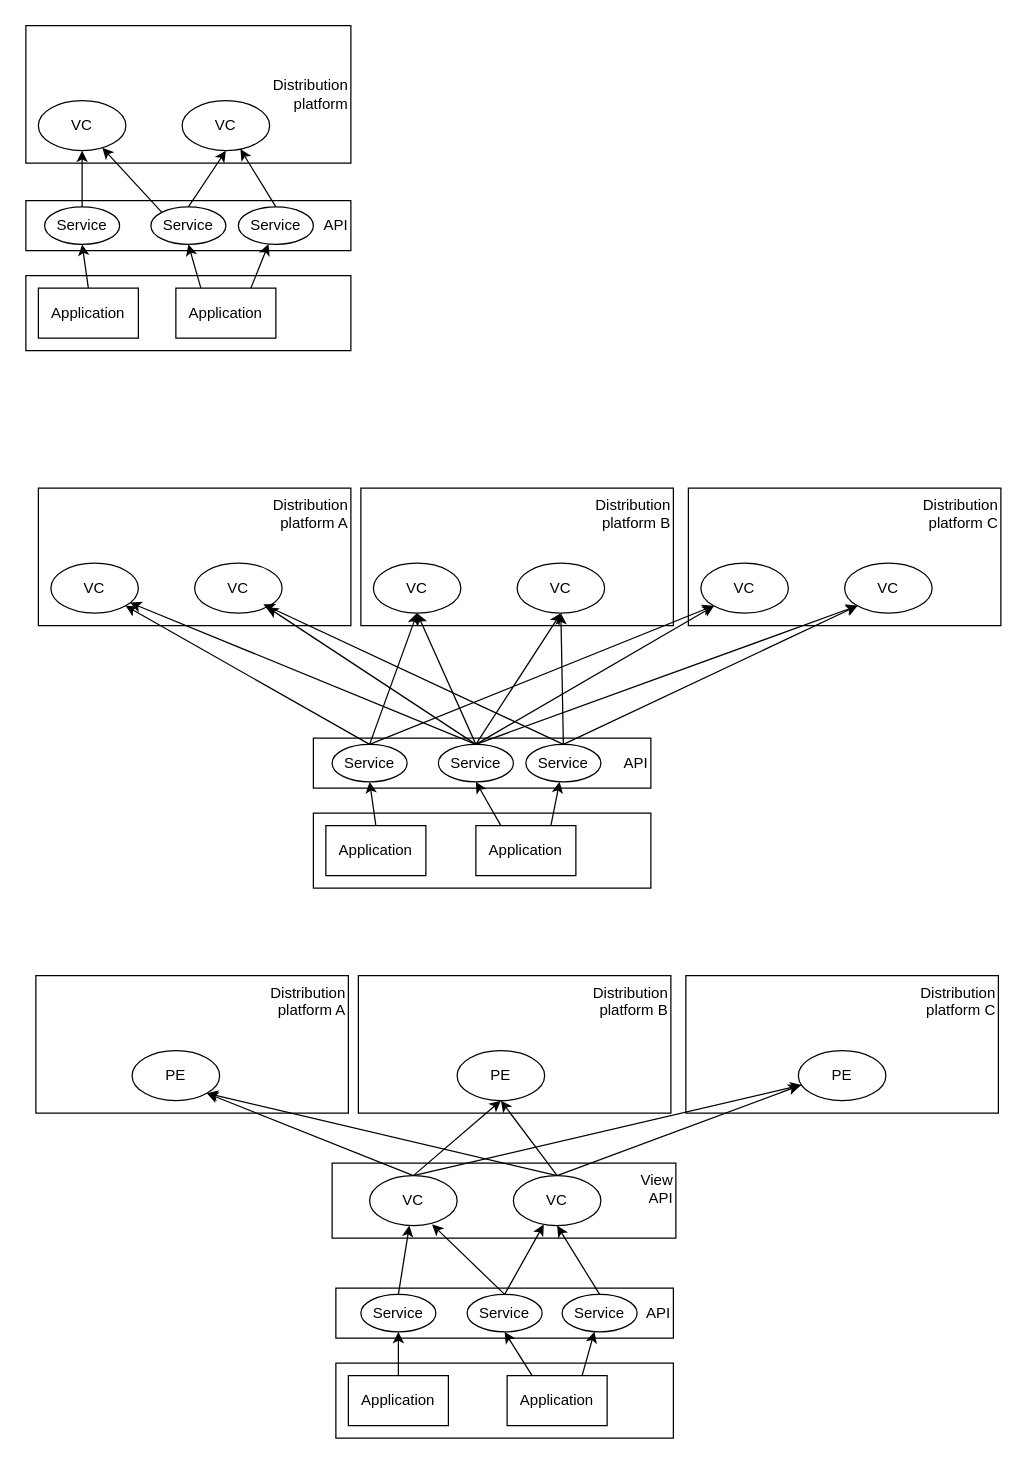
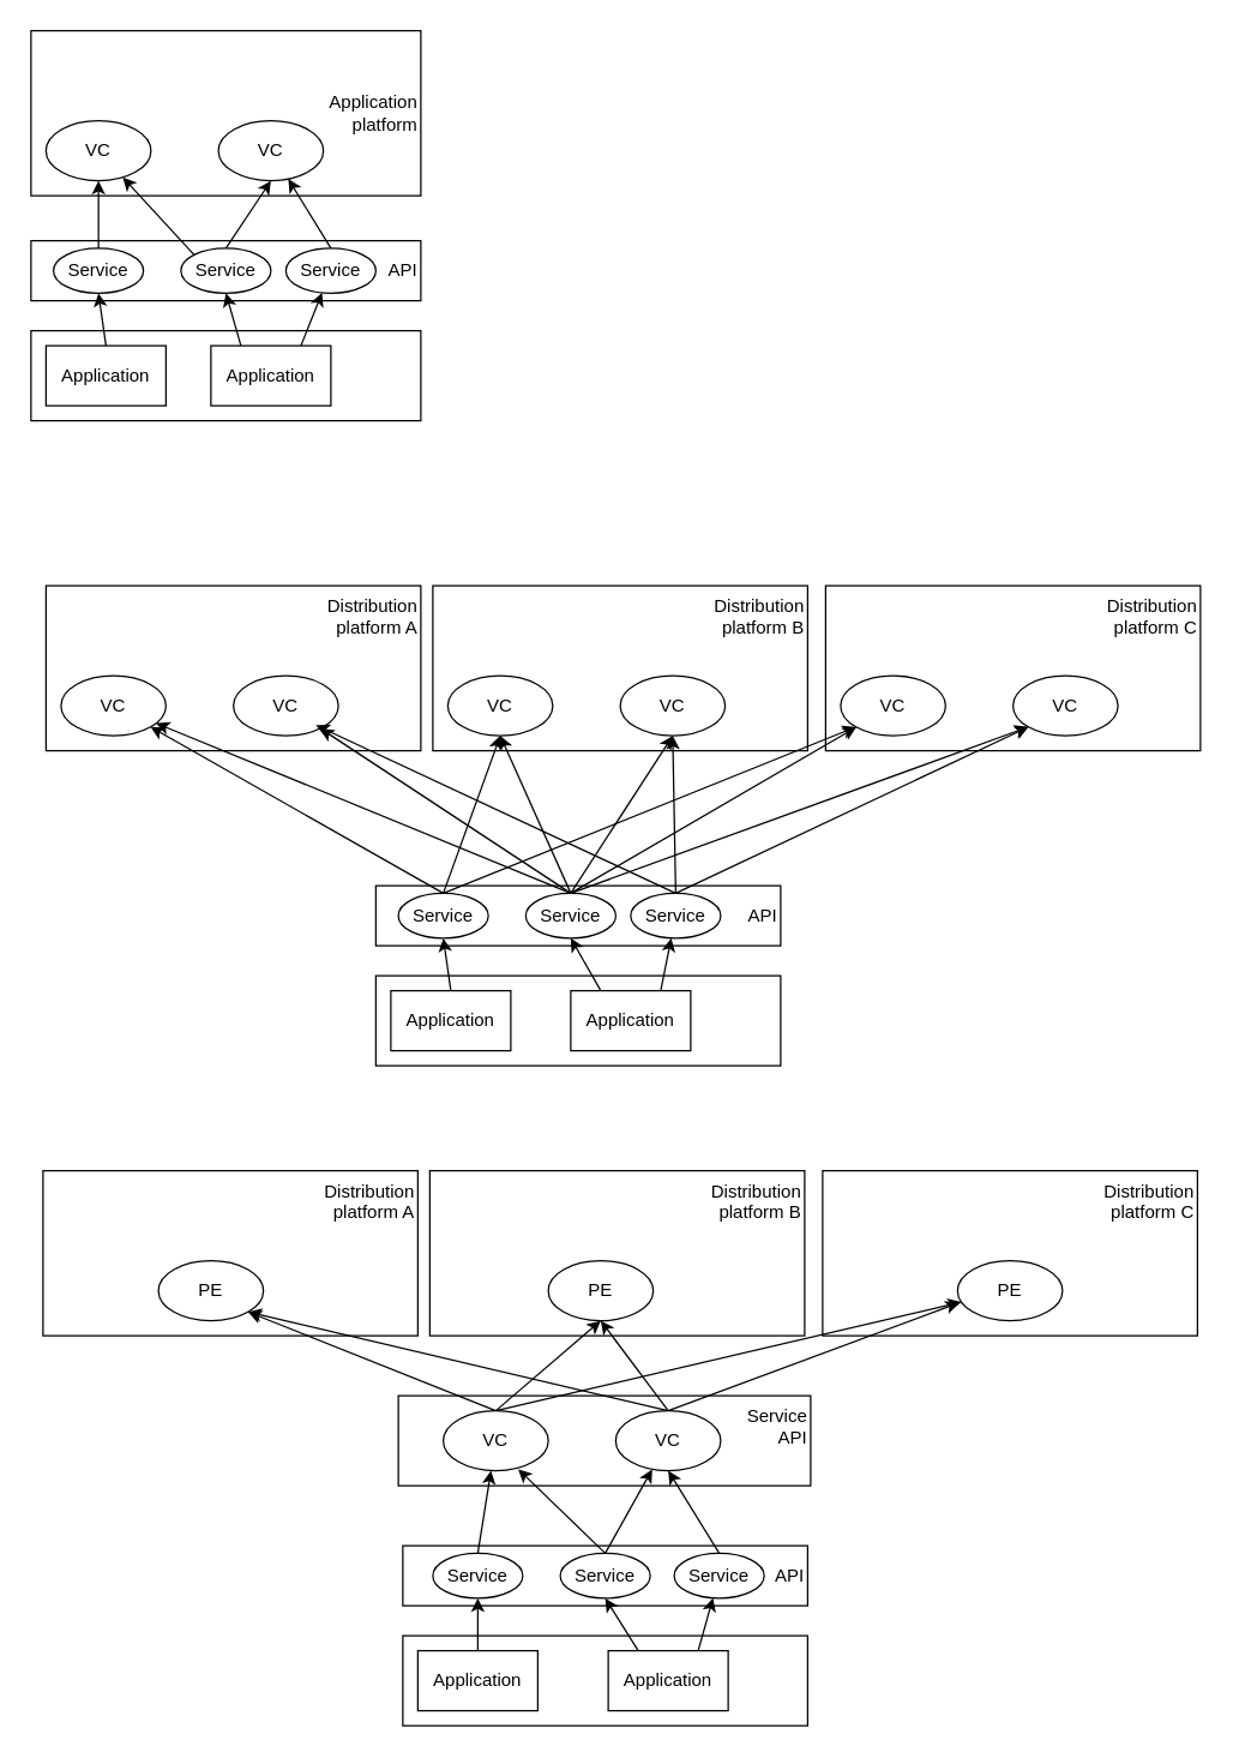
  <mxCell id="0" />
  <mxCell id="1" parent="0" />
- <mxCell id="2" value="View&lt;br&gt;API" style="rounded=0;whiteSpace=wrap;html=1;align=right;verticalAlign=top;" vertex="1" parent="1"><mxGeometry x="265" y="930" width="275" height="60" as="geometry" /></mxCell>
+ <mxCell id="2" value="Service&lt;br&gt;API" style="rounded=0;whiteSpace=wrap;html=1;align=right;verticalAlign=top;" vertex="1" parent="1"><mxGeometry x="265" y="930" width="275" height="60" as="geometry" /></mxCell>
  <mxCell id="3" value="Distribution &lt;br&gt;platform C" style="rounded=0;whiteSpace=wrap;html=1;align=right;verticalAlign=top;" vertex="1" parent="1"><mxGeometry x="550" y="390" width="250" height="110" as="geometry" /></mxCell>
  <mxCell id="4" value="Distribution &lt;br&gt;platform B" style="rounded=0;whiteSpace=wrap;html=1;align=right;verticalAlign=top;" vertex="1" parent="1"><mxGeometry x="288" y="390" width="250" height="110" as="geometry" /></mxCell>
- <mxCell id="5" value="Distribution &lt;br&gt;platform" style="rounded=0;whiteSpace=wrap;html=1;align=right;" vertex="1" parent="1"><mxGeometry x="20" y="20" width="260" height="110" as="geometry" /></mxCell>
+ <mxCell id="5" value="Application &lt;br&gt;platform" style="rounded=0;whiteSpace=wrap;html=1;align=right;" vertex="1" parent="1"><mxGeometry x="20" y="20" width="260" height="110" as="geometry" /></mxCell>
  <mxCell id="6" value="API" style="rounded=0;whiteSpace=wrap;html=1;align=right;" vertex="1" parent="1"><mxGeometry x="20" y="160" width="260" height="40" as="geometry" /></mxCell>
  <mxCell id="7" value="" style="rounded=0;whiteSpace=wrap;html=1;" vertex="1" parent="1"><mxGeometry x="20" y="220" width="260" height="60" as="geometry" /></mxCell>
  <mxCell id="8" value="VC" style="ellipse;whiteSpace=wrap;html=1;" vertex="1" parent="1"><mxGeometry x="30" y="80" width="70" height="40" as="geometry" /></mxCell>
  <mxCell id="9" style="edgeStyle=none;rounded=0;orthogonalLoop=1;jettySize=auto;html=1;exitX=0.5;exitY=0;exitDx=0;exitDy=0;entryX=0.5;entryY=1;entryDx=0;entryDy=0;" edge="1" parent="1" source="10" target="8"><mxGeometry relative="1" as="geometry" /></mxCell>
  <mxCell id="10" value="Service" style="ellipse;whiteSpace=wrap;html=1;" vertex="1" parent="1"><mxGeometry x="35" y="165" width="60" height="30" as="geometry" /></mxCell>
  <mxCell id="11" style="rounded=0;orthogonalLoop=1;jettySize=auto;html=1;exitX=0.5;exitY=0;exitDx=0;exitDy=0;entryX=0.5;entryY=1;entryDx=0;entryDy=0;" edge="1" parent="1" source="13" target="14"><mxGeometry relative="1" as="geometry" /></mxCell>
  <mxCell id="12" style="edgeStyle=none;rounded=0;orthogonalLoop=1;jettySize=auto;html=1;exitX=0;exitY=0;exitDx=0;exitDy=0;" edge="1" parent="1" source="13" target="8"><mxGeometry relative="1" as="geometry" /></mxCell>
  <mxCell id="13" value="Service" style="ellipse;whiteSpace=wrap;html=1;" vertex="1" parent="1"><mxGeometry x="120" y="165" width="60" height="30" as="geometry" /></mxCell>
  <mxCell id="14" value="VC" style="ellipse;whiteSpace=wrap;html=1;" vertex="1" parent="1"><mxGeometry x="145" y="80" width="70" height="40" as="geometry" /></mxCell>
  <mxCell id="15" style="edgeStyle=none;rounded=0;orthogonalLoop=1;jettySize=auto;html=1;exitX=0.5;exitY=0;exitDx=0;exitDy=0;" edge="1" parent="1" source="16" target="14"><mxGeometry relative="1" as="geometry" /></mxCell>
  <mxCell id="16" value="Service" style="ellipse;whiteSpace=wrap;html=1;" vertex="1" parent="1"><mxGeometry x="190" y="165" width="60" height="30" as="geometry" /></mxCell>
  <mxCell id="17" style="edgeStyle=none;rounded=0;orthogonalLoop=1;jettySize=auto;html=1;exitX=0.25;exitY=0;exitDx=0;exitDy=0;entryX=0.5;entryY=1;entryDx=0;entryDy=0;" edge="1" parent="1" source="19" target="13"><mxGeometry relative="1" as="geometry" /></mxCell>
  <mxCell id="18" style="edgeStyle=none;rounded=0;orthogonalLoop=1;jettySize=auto;html=1;exitX=0.75;exitY=0;exitDx=0;exitDy=0;" edge="1" parent="1" source="19" target="16"><mxGeometry relative="1" as="geometry" /></mxCell>
  <mxCell id="19" value="Application" style="rounded=0;whiteSpace=wrap;html=1;align=center;" vertex="1" parent="1"><mxGeometry x="140" y="230" width="80" height="40" as="geometry" /></mxCell>
  <mxCell id="20" style="edgeStyle=none;rounded=0;orthogonalLoop=1;jettySize=auto;html=1;exitX=0.5;exitY=0;exitDx=0;exitDy=0;entryX=0.5;entryY=1;entryDx=0;entryDy=0;" edge="1" parent="1" source="21" target="10"><mxGeometry relative="1" as="geometry" /></mxCell>
  <mxCell id="21" value="Application" style="rounded=0;whiteSpace=wrap;html=1;align=center;" vertex="1" parent="1"><mxGeometry x="30" y="230" width="80" height="40" as="geometry" /></mxCell>
  <mxCell id="22" value="Distribution &lt;br&gt;platform A" style="rounded=0;whiteSpace=wrap;html=1;align=right;verticalAlign=top;" vertex="1" parent="1"><mxGeometry x="30" y="390" width="250" height="110" as="geometry" /></mxCell>
  <mxCell id="23" value="API" style="rounded=0;whiteSpace=wrap;html=1;align=right;" vertex="1" parent="1"><mxGeometry x="250" y="590" width="270" height="40" as="geometry" /></mxCell>
  <mxCell id="24" value="" style="rounded=0;whiteSpace=wrap;html=1;" vertex="1" parent="1"><mxGeometry x="250" y="650" width="270" height="60" as="geometry" /></mxCell>
  <mxCell id="25" value="VC" style="ellipse;whiteSpace=wrap;html=1;" vertex="1" parent="1"><mxGeometry x="40" y="450" width="70" height="40" as="geometry" /></mxCell>
  <mxCell id="26" style="edgeStyle=none;rounded=0;orthogonalLoop=1;jettySize=auto;html=1;exitX=0.5;exitY=0;exitDx=0;exitDy=0;entryX=1;entryY=1;entryDx=0;entryDy=0;" edge="1" parent="1" source="29" target="25"><mxGeometry relative="1" as="geometry" /></mxCell>
  <mxCell id="27" style="edgeStyle=none;rounded=0;orthogonalLoop=1;jettySize=auto;html=1;exitX=0.5;exitY=0;exitDx=0;exitDy=0;entryX=0.5;entryY=1;entryDx=0;entryDy=0;" edge="1" parent="1" source="29" target="47"><mxGeometry relative="1" as="geometry" /></mxCell>
  <mxCell id="28" style="edgeStyle=none;rounded=0;orthogonalLoop=1;jettySize=auto;html=1;exitX=0.5;exitY=0;exitDx=0;exitDy=0;entryX=0;entryY=1;entryDx=0;entryDy=0;" edge="1" parent="1" source="29" target="49"><mxGeometry relative="1" as="geometry" /></mxCell>
  <mxCell id="29" value="Service" style="ellipse;whiteSpace=wrap;html=1;" vertex="1" parent="1"><mxGeometry x="265" y="595" width="60" height="30" as="geometry" /></mxCell>
  <mxCell id="30" style="rounded=0;orthogonalLoop=1;jettySize=auto;html=1;exitX=0.5;exitY=0;exitDx=0;exitDy=0;" edge="1" parent="1" source="36" target="37"><mxGeometry relative="1" as="geometry" /></mxCell>
  <mxCell id="31" style="edgeStyle=none;rounded=0;orthogonalLoop=1;jettySize=auto;html=1;exitX=0.5;exitY=0;exitDx=0;exitDy=0;" edge="1" parent="1" source="36" target="25"><mxGeometry relative="1" as="geometry" /></mxCell>
  <mxCell id="32" style="edgeStyle=none;rounded=0;orthogonalLoop=1;jettySize=auto;html=1;exitX=0.5;exitY=0;exitDx=0;exitDy=0;entryX=0.5;entryY=1;entryDx=0;entryDy=0;" edge="1" parent="1" source="36" target="48"><mxGeometry relative="1" as="geometry" /></mxCell>
  <mxCell id="33" style="edgeStyle=none;rounded=0;orthogonalLoop=1;jettySize=auto;html=1;exitX=0.5;exitY=0;exitDx=0;exitDy=0;entryX=0.5;entryY=1;entryDx=0;entryDy=0;" edge="1" parent="1" source="36" target="47"><mxGeometry relative="1" as="geometry" /></mxCell>
  <mxCell id="34" style="edgeStyle=none;rounded=0;orthogonalLoop=1;jettySize=auto;html=1;exitX=0.5;exitY=0;exitDx=0;exitDy=0;" edge="1" parent="1" source="36" target="49"><mxGeometry relative="1" as="geometry"><mxPoint x="570" y="490" as="targetPoint" /></mxGeometry></mxCell>
  <mxCell id="35" style="edgeStyle=none;rounded=0;orthogonalLoop=1;jettySize=auto;html=1;exitX=0.5;exitY=0;exitDx=0;exitDy=0;entryX=0;entryY=1;entryDx=0;entryDy=0;" edge="1" parent="1" source="36" target="50"><mxGeometry relative="1" as="geometry" /></mxCell>
  <mxCell id="36" value="Service" style="ellipse;whiteSpace=wrap;html=1;" vertex="1" parent="1"><mxGeometry x="350" y="595" width="60" height="30" as="geometry" /></mxCell>
  <mxCell id="37" value="VC" style="ellipse;whiteSpace=wrap;html=1;" vertex="1" parent="1"><mxGeometry x="155" y="450" width="70" height="40" as="geometry" /></mxCell>
  <mxCell id="38" style="edgeStyle=none;rounded=0;orthogonalLoop=1;jettySize=auto;html=1;exitX=0.5;exitY=0;exitDx=0;exitDy=0;" edge="1" parent="1" source="41"><mxGeometry relative="1" as="geometry"><mxPoint x="210" y="483" as="targetPoint" /></mxGeometry></mxCell>
  <mxCell id="39" style="edgeStyle=none;rounded=0;orthogonalLoop=1;jettySize=auto;html=1;exitX=0.5;exitY=0;exitDx=0;exitDy=0;entryX=0;entryY=1;entryDx=0;entryDy=0;" edge="1" parent="1" source="41" target="50"><mxGeometry relative="1" as="geometry" /></mxCell>
  <mxCell id="40" style="edgeStyle=none;rounded=0;orthogonalLoop=1;jettySize=auto;html=1;exitX=0.5;exitY=0;exitDx=0;exitDy=0;entryX=0.5;entryY=1;entryDx=0;entryDy=0;" edge="1" parent="1" source="41" target="48"><mxGeometry relative="1" as="geometry" /></mxCell>
  <mxCell id="41" value="Service" style="ellipse;whiteSpace=wrap;html=1;" vertex="1" parent="1"><mxGeometry x="420" y="595" width="60" height="30" as="geometry" /></mxCell>
  <mxCell id="42" style="edgeStyle=none;rounded=0;orthogonalLoop=1;jettySize=auto;html=1;exitX=0.25;exitY=0;exitDx=0;exitDy=0;entryX=0.5;entryY=1;entryDx=0;entryDy=0;" edge="1" parent="1" source="44" target="36"><mxGeometry relative="1" as="geometry" /></mxCell>
  <mxCell id="43" style="edgeStyle=none;rounded=0;orthogonalLoop=1;jettySize=auto;html=1;exitX=0.75;exitY=0;exitDx=0;exitDy=0;" edge="1" parent="1" source="44" target="41"><mxGeometry relative="1" as="geometry" /></mxCell>
  <mxCell id="44" value="Application" style="rounded=0;whiteSpace=wrap;html=1;align=center;" vertex="1" parent="1"><mxGeometry x="380" y="660" width="80" height="40" as="geometry" /></mxCell>
  <mxCell id="45" style="edgeStyle=none;rounded=0;orthogonalLoop=1;jettySize=auto;html=1;exitX=0.5;exitY=0;exitDx=0;exitDy=0;entryX=0.5;entryY=1;entryDx=0;entryDy=0;" edge="1" parent="1" source="46" target="29"><mxGeometry relative="1" as="geometry" /></mxCell>
  <mxCell id="46" value="Application" style="rounded=0;whiteSpace=wrap;html=1;align=center;" vertex="1" parent="1"><mxGeometry x="260" y="660" width="80" height="40" as="geometry" /></mxCell>
  <mxCell id="47" value="VC" style="ellipse;whiteSpace=wrap;html=1;" vertex="1" parent="1"><mxGeometry x="298" y="450" width="70" height="40" as="geometry" /></mxCell>
  <mxCell id="48" value="VC" style="ellipse;whiteSpace=wrap;html=1;" vertex="1" parent="1"><mxGeometry x="413" y="450" width="70" height="40" as="geometry" /></mxCell>
  <mxCell id="49" value="VC" style="ellipse;whiteSpace=wrap;html=1;" vertex="1" parent="1"><mxGeometry x="560" y="450" width="70" height="40" as="geometry" /></mxCell>
  <mxCell id="50" value="VC" style="ellipse;whiteSpace=wrap;html=1;" vertex="1" parent="1"><mxGeometry x="675" y="450" width="70" height="40" as="geometry" /></mxCell>
  <mxCell id="51" value="Distribution &lt;br&gt;platform C" style="rounded=0;whiteSpace=wrap;html=1;align=right;verticalAlign=top;" vertex="1" parent="1"><mxGeometry x="548" y="780" width="250" height="110" as="geometry" /></mxCell>
  <mxCell id="52" value="Distribution &lt;br&gt;platform B" style="rounded=0;whiteSpace=wrap;html=1;align=right;verticalAlign=top;" vertex="1" parent="1"><mxGeometry x="286" y="780" width="250" height="110" as="geometry" /></mxCell>
  <mxCell id="53" value="Distribution &lt;br&gt;platform A" style="rounded=0;whiteSpace=wrap;html=1;align=right;verticalAlign=top;" vertex="1" parent="1"><mxGeometry x="28" y="780" width="250" height="110" as="geometry" /></mxCell>
  <mxCell id="54" value="API" style="rounded=0;whiteSpace=wrap;html=1;align=right;" vertex="1" parent="1"><mxGeometry x="268" y="1030" width="270" height="40" as="geometry" /></mxCell>
  <mxCell id="55" value="" style="rounded=0;whiteSpace=wrap;html=1;" vertex="1" parent="1"><mxGeometry x="268" y="1090" width="270" height="60" as="geometry" /></mxCell>
  <mxCell id="56" style="edgeStyle=none;rounded=0;orthogonalLoop=1;jettySize=auto;html=1;exitX=0.5;exitY=0;exitDx=0;exitDy=0;" edge="1" parent="1" source="57" target="71"><mxGeometry relative="1" as="geometry" /></mxCell>
  <mxCell id="57" value="Service" style="ellipse;whiteSpace=wrap;html=1;" vertex="1" parent="1"><mxGeometry x="288" y="1035" width="60" height="30" as="geometry" /></mxCell>
  <mxCell id="58" style="edgeStyle=none;rounded=0;orthogonalLoop=1;jettySize=auto;html=1;exitX=0.5;exitY=0;exitDx=0;exitDy=0;" edge="1" parent="1" source="60" target="75"><mxGeometry relative="1" as="geometry" /></mxCell>
  <mxCell id="59" style="edgeStyle=none;rounded=0;orthogonalLoop=1;jettySize=auto;html=1;exitX=0.5;exitY=0;exitDx=0;exitDy=0;entryX=0.714;entryY=0.975;entryDx=0;entryDy=0;entryPerimeter=0;" edge="1" parent="1" source="60" target="71"><mxGeometry relative="1" as="geometry" /></mxCell>
  <mxCell id="60" value="Service" style="ellipse;whiteSpace=wrap;html=1;" vertex="1" parent="1"><mxGeometry x="373" y="1035" width="60" height="30" as="geometry" /></mxCell>
  <mxCell id="61" style="edgeStyle=none;rounded=0;orthogonalLoop=1;jettySize=auto;html=1;exitX=0.5;exitY=0;exitDx=0;exitDy=0;entryX=0.5;entryY=1;entryDx=0;entryDy=0;" edge="1" parent="1" source="62" target="75"><mxGeometry relative="1" as="geometry" /></mxCell>
  <mxCell id="62" value="Service" style="ellipse;whiteSpace=wrap;html=1;" vertex="1" parent="1"><mxGeometry x="449" y="1035" width="60" height="30" as="geometry" /></mxCell>
  <mxCell id="63" style="edgeStyle=none;rounded=0;orthogonalLoop=1;jettySize=auto;html=1;exitX=0.25;exitY=0;exitDx=0;exitDy=0;entryX=0.5;entryY=1;entryDx=0;entryDy=0;" edge="1" parent="1" source="65" target="60"><mxGeometry relative="1" as="geometry" /></mxCell>
  <mxCell id="64" style="edgeStyle=none;rounded=0;orthogonalLoop=1;jettySize=auto;html=1;exitX=0.75;exitY=0;exitDx=0;exitDy=0;" edge="1" parent="1" source="65" target="62"><mxGeometry relative="1" as="geometry" /></mxCell>
  <mxCell id="65" value="Application" style="rounded=0;whiteSpace=wrap;html=1;align=center;" vertex="1" parent="1"><mxGeometry x="405" y="1100" width="80" height="40" as="geometry" /></mxCell>
  <mxCell id="66" style="edgeStyle=none;rounded=0;orthogonalLoop=1;jettySize=auto;html=1;exitX=0.5;exitY=0;exitDx=0;exitDy=0;entryX=0.5;entryY=1;entryDx=0;entryDy=0;" edge="1" parent="1" source="67" target="57"><mxGeometry relative="1" as="geometry" /></mxCell>
  <mxCell id="67" value="Application" style="rounded=0;whiteSpace=wrap;html=1;align=center;" vertex="1" parent="1"><mxGeometry x="278" y="1100" width="80" height="40" as="geometry" /></mxCell>
  <mxCell id="68" style="edgeStyle=none;rounded=0;orthogonalLoop=1;jettySize=auto;html=1;exitX=0.5;exitY=0;exitDx=0;exitDy=0;entryX=1;entryY=1;entryDx=0;entryDy=0;" edge="1" parent="1" source="71" target="76"><mxGeometry relative="1" as="geometry" /></mxCell>
  <mxCell id="69" style="edgeStyle=none;rounded=0;orthogonalLoop=1;jettySize=auto;html=1;exitX=0.5;exitY=0;exitDx=0;exitDy=0;entryX=0.5;entryY=1;entryDx=0;entryDy=0;" edge="1" parent="1" source="71" target="77"><mxGeometry relative="1" as="geometry" /></mxCell>
  <mxCell id="70" style="edgeStyle=none;rounded=0;orthogonalLoop=1;jettySize=auto;html=1;exitX=0.5;exitY=0;exitDx=0;exitDy=0;" edge="1" parent="1" source="71" target="78"><mxGeometry relative="1" as="geometry" /></mxCell>
  <mxCell id="71" value="VC" style="ellipse;whiteSpace=wrap;html=1;" vertex="1" parent="1"><mxGeometry x="295" y="940" width="70" height="40" as="geometry" /></mxCell>
  <mxCell id="72" style="edgeStyle=none;rounded=0;orthogonalLoop=1;jettySize=auto;html=1;exitX=0.5;exitY=0;exitDx=0;exitDy=0;entryX=1;entryY=1;entryDx=0;entryDy=0;" edge="1" parent="1" source="75" target="76"><mxGeometry relative="1" as="geometry" /></mxCell>
  <mxCell id="73" style="edgeStyle=none;rounded=0;orthogonalLoop=1;jettySize=auto;html=1;exitX=0.5;exitY=0;exitDx=0;exitDy=0;entryX=0.014;entryY=0.7;entryDx=0;entryDy=0;entryPerimeter=0;" edge="1" parent="1" source="75" target="78"><mxGeometry relative="1" as="geometry" /></mxCell>
  <mxCell id="74" style="edgeStyle=none;rounded=0;orthogonalLoop=1;jettySize=auto;html=1;exitX=0.5;exitY=0;exitDx=0;exitDy=0;entryX=0.5;entryY=1;entryDx=0;entryDy=0;" edge="1" parent="1" source="75" target="77"><mxGeometry relative="1" as="geometry" /></mxCell>
  <mxCell id="75" value="VC" style="ellipse;whiteSpace=wrap;html=1;" vertex="1" parent="1"><mxGeometry x="410" y="940" width="70" height="40" as="geometry" /></mxCell>
  <mxCell id="76" value="PE" style="ellipse;whiteSpace=wrap;html=1;" vertex="1" parent="1"><mxGeometry x="105" y="840" width="70" height="40" as="geometry" /></mxCell>
  <mxCell id="77" value="PE" style="ellipse;whiteSpace=wrap;html=1;" vertex="1" parent="1"><mxGeometry x="365" y="840" width="70" height="40" as="geometry" /></mxCell>
  <mxCell id="78" value="PE" style="ellipse;whiteSpace=wrap;html=1;" vertex="1" parent="1"><mxGeometry x="638" y="840" width="70" height="40" as="geometry" /></mxCell>
